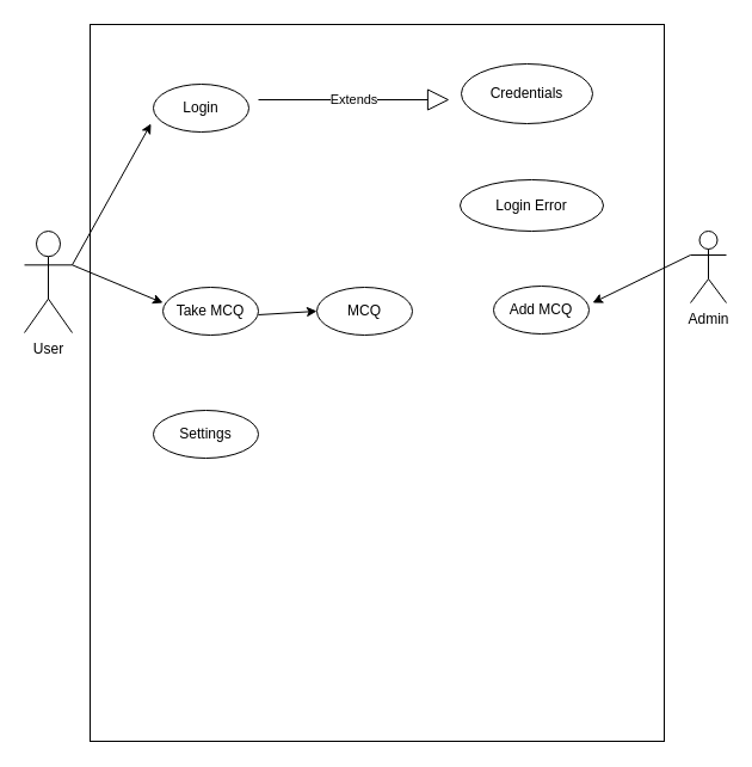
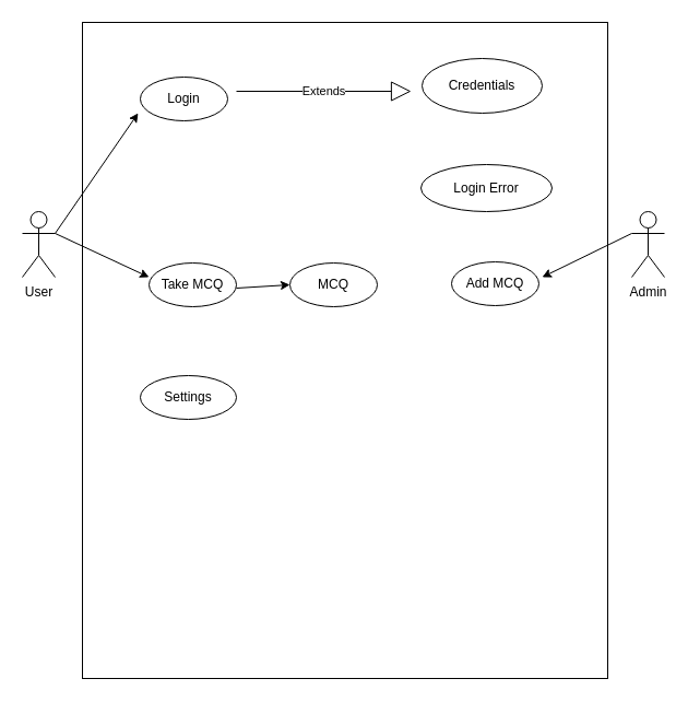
  <mxCell id="0" />
  <mxCell id="1" parent="0" />
  <mxCell id="2" value="" style="rounded=0;whiteSpace=wrap;html=1;" vertex="1" parent="1"><mxGeometry x="75" y="20" width="481" height="600" as="geometry" /></mxCell>
  <mxCell id="3" style="edgeStyle=none;html=1;exitX=0;exitY=0.333;exitDx=0;exitDy=0;exitPerimeter=0;" edge="1" parent="1" source="4"><mxGeometry relative="1" as="geometry"><mxPoint x="496" y="253" as="targetPoint" /></mxGeometry></mxCell>
  <mxCell id="4" value="Admin" style="shape=umlActor;verticalLabelPosition=bottom;verticalAlign=top;html=1;outlineConnect=0;" vertex="1" parent="1"><mxGeometry x="578" y="193" width="30" height="60" as="geometry" /></mxCell>
- <mxCell id="5" value="User" style="shape=umlActor;verticalLabelPosition=bottom;verticalAlign=top;html=1;outlineConnect=0;" vertex="1" parent="1"><mxGeometry x="20" y="193" width="40" height="85" as="geometry" /></mxCell>
+ <mxCell id="5" value="User" style="shape=umlActor;verticalLabelPosition=bottom;verticalAlign=top;html=1;outlineConnect=0;" vertex="1" parent="1"><mxGeometry x="20" y="193" width="30" height="60" as="geometry" /></mxCell>
  <mxCell id="6" value="Login" style="ellipse;whiteSpace=wrap;html=1;" vertex="1" parent="1"><mxGeometry x="128" y="70" width="80" height="40" as="geometry" /></mxCell>
  <mxCell id="7" value="Take MCQ" style="ellipse;whiteSpace=wrap;html=1;" vertex="1" parent="1"><mxGeometry x="136" y="240" width="80" height="40" as="geometry" /></mxCell>
  <mxCell id="8" value="MCQ" style="ellipse;whiteSpace=wrap;html=1;" vertex="1" parent="1"><mxGeometry x="265" y="240" width="80" height="40" as="geometry" /></mxCell>
  <mxCell id="9" value="Add MCQ" style="ellipse;whiteSpace=wrap;html=1;" vertex="1" parent="1"><mxGeometry x="413" y="239" width="80" height="40" as="geometry" /></mxCell>
  <mxCell id="10" value="Credentials" style="ellipse;whiteSpace=wrap;html=1;" vertex="1" parent="1"><mxGeometry x="386" y="53" width="110" height="50" as="geometry" /></mxCell>
  <mxCell id="11" value="Login Error" style="ellipse;whiteSpace=wrap;html=1;" vertex="1" parent="1"><mxGeometry x="385" y="150" width="120" height="43" as="geometry" /></mxCell>
  <mxCell id="12" value="" style="endArrow=classic;html=1;exitX=1;exitY=0.333;exitDx=0;exitDy=0;exitPerimeter=0;" edge="1" parent="1" source="5"><mxGeometry width="50" height="50" relative="1" as="geometry"><mxPoint x="76" y="153" as="sourcePoint" /><mxPoint x="126" y="103" as="targetPoint" /></mxGeometry></mxCell>
  <mxCell id="13" value="" style="endArrow=classic;html=1;entryX=0;entryY=0.5;entryDx=0;entryDy=0;" edge="1" parent="1" target="8"><mxGeometry width="50" height="50" relative="1" as="geometry"><mxPoint x="216" y="263" as="sourcePoint" /><mxPoint x="266" y="213" as="targetPoint" /></mxGeometry></mxCell>
  <mxCell id="14" value="" style="endArrow=classic;html=1;exitX=1;exitY=0.333;exitDx=0;exitDy=0;exitPerimeter=0;" edge="1" parent="1" source="5"><mxGeometry width="50" height="50" relative="1" as="geometry"><mxPoint x="86" y="303" as="sourcePoint" /><mxPoint x="136" y="253" as="targetPoint" /></mxGeometry></mxCell>
  <mxCell id="15" value="Settings" style="ellipse;whiteSpace=wrap;html=1;" vertex="1" parent="1"><mxGeometry x="128" y="343" width="88" height="40" as="geometry" /></mxCell>
  <mxCell id="16" value="Extends" style="endArrow=block;endSize=16;endFill=0;html=1;" edge="1" parent="1"><mxGeometry width="160" relative="1" as="geometry"><mxPoint x="216" y="83" as="sourcePoint" /><mxPoint x="376" y="83" as="targetPoint" /></mxGeometry></mxCell>
